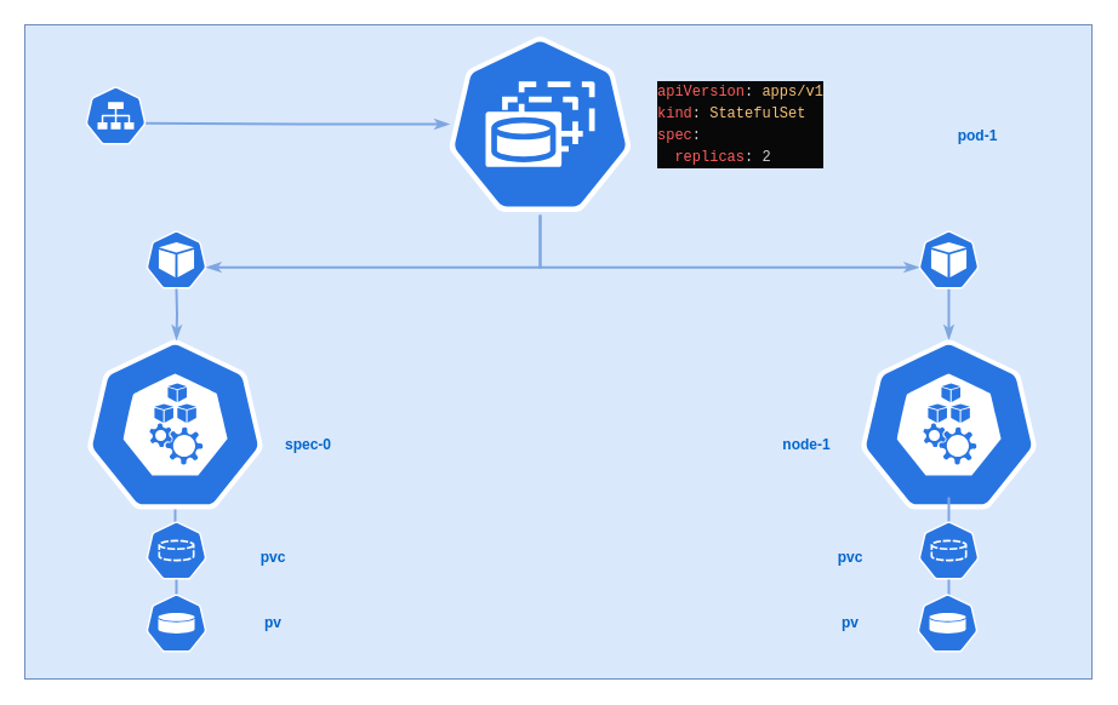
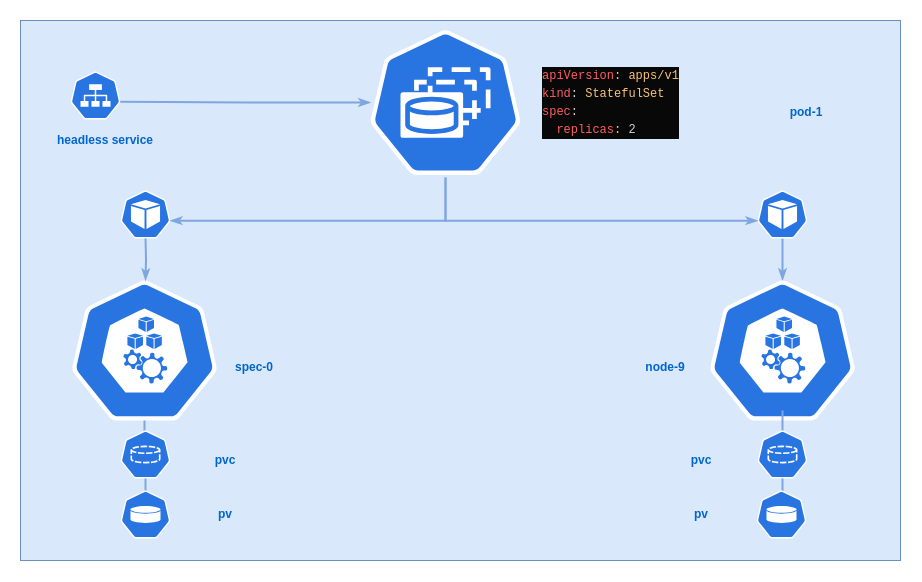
  <mxCell id="0" />
  <mxCell id="1" parent="0" />
  <mxCell id="2" value="" style="rounded=0;whiteSpace=wrap;html=1;fillColor=#dae8fc;strokeColor=#6c8ebf;" vertex="1" parent="1"><mxGeometry x="20" y="20" width="880" height="540" as="geometry" /></mxCell>
  <mxCell id="3" value="&lt;div style=&quot;color: rgb(248 , 248 , 242) ; background-color: rgb(8 , 8 , 8) ; font-family: &amp;#34;menlo&amp;#34; , &amp;#34;monaco&amp;#34; , &amp;#34;courier new&amp;#34; , monospace ; font-weight: normal ; font-size: 12px ; line-height: 18px&quot;&gt;&lt;div&gt;&lt;span style=&quot;color: #ff5e5e&quot;&gt;apiVersion&lt;/span&gt;&lt;span style=&quot;color: #d0d0d0&quot;&gt;:&lt;/span&gt;&lt;span style=&quot;color: #c5c8c6&quot;&gt; &lt;/span&gt;&lt;span style=&quot;color: #f7c376&quot;&gt;apps/v1&lt;/span&gt;&lt;/div&gt;&lt;div&gt;&lt;span style=&quot;color: #ff5e5e&quot;&gt;kind&lt;/span&gt;&lt;span style=&quot;color: #d0d0d0&quot;&gt;:&lt;/span&gt;&lt;span style=&quot;color: #c5c8c6&quot;&gt; &lt;/span&gt;&lt;span style=&quot;color: #f7c376&quot;&gt;StatefulSet&lt;/span&gt;&lt;/div&gt;&lt;div&gt;&lt;span style=&quot;color: #c5c8c6&quot;&gt;  &lt;/span&gt;&lt;span style=&quot;color: #ff5e5e&quot;&gt;spec&lt;/span&gt;&lt;span style=&quot;color: #d0d0d0&quot;&gt;:&lt;/span&gt;&lt;/div&gt;&lt;div&gt;&lt;span style=&quot;color: #c5c8c6&quot;&gt;&lt;/span&gt;&lt;span style=&quot;color: #ff5e5e&quot;&gt;&amp;nbsp; replicas&lt;/span&gt;&lt;span style=&quot;color: #d0d0d0&quot;&gt;: 2&lt;/span&gt;&lt;span style=&quot;color: rgb(197 , 200 , 198)&quot;&gt;&amp;nbsp;&lt;/span&gt;&lt;/div&gt;&lt;/div&gt;" style="text;whiteSpace=wrap;html=1;" vertex="1" parent="1"><mxGeometry x="540" y="60" width="160" height="110" as="geometry" /></mxCell>
  <mxCell id="4" value="" style="html=1;dashed=0;whitespace=wrap;fillColor=#2875E2;strokeColor=#ffffff;points=[[0.005,0.63,0],[0.1,0.2,0],[0.9,0.2,0],[0.5,0,0],[0.995,0.63,0],[0.72,0.99,0],[0.5,1,0],[0.28,0.99,0]];shape=mxgraph.kubernetes.icon;prIcon=node" vertex="1" parent="1"><mxGeometry x="69" y="280" width="150" height="140" as="geometry" /></mxCell>
  <mxCell id="5" style="edgeStyle=orthogonalEdgeStyle;rounded=0;orthogonalLoop=1;jettySize=auto;html=1;exitX=0.5;exitY=0;exitDx=0;exitDy=0;exitPerimeter=0;entryX=0.5;entryY=1;entryDx=0;entryDy=0;entryPerimeter=0;startArrow=classicThin;startFill=1;endArrow=none;endFill=0;strokeColor=#7EA6E0;strokeWidth=2;" edge="1" parent="1" source="6" target="19"><mxGeometry relative="1" as="geometry" /></mxCell>
  <mxCell id="6" value="" style="html=1;dashed=0;whitespace=wrap;fillColor=#2875E2;strokeColor=#ffffff;points=[[0.005,0.63,0],[0.1,0.2,0],[0.9,0.2,0],[0.5,0,0],[0.995,0.63,0],[0.72,0.99,0],[0.5,1,0],[0.28,0.99,0]];shape=mxgraph.kubernetes.icon;prIcon=node" vertex="1" parent="1"><mxGeometry x="707" y="280" width="150" height="140" as="geometry" /></mxCell>
  <mxCell id="7" value="" style="html=1;dashed=0;whitespace=wrap;fillColor=#2875E2;strokeColor=#ffffff;points=[[0.005,0.63,0],[0.1,0.2,0],[0.9,0.2,0],[0.5,0,0],[0.995,0.63,0],[0.72,0.99,0],[0.5,1,0],[0.28,0.99,0]];shape=mxgraph.kubernetes.icon;prIcon=svc" vertex="1" parent="1"><mxGeometry x="70" y="71" width="50" height="48" as="geometry" /></mxCell>
  <mxCell id="8" style="edgeStyle=orthogonalEdgeStyle;rounded=0;orthogonalLoop=1;jettySize=auto;html=1;entryX=0.995;entryY=0.63;entryDx=0;entryDy=0;entryPerimeter=0;strokeColor=#7EA6E0;strokeWidth=2;endArrow=none;endFill=0;startArrow=classicThin;startFill=1;" edge="1" parent="1" source="9" target="7"><mxGeometry relative="1" as="geometry" /></mxCell>
  <mxCell id="9" value="" style="html=1;dashed=0;whitespace=wrap;fillColor=#2875E2;strokeColor=#ffffff;points=[[0.005,0.63,0],[0.1,0.2,0],[0.9,0.2,0],[0.5,0,0],[0.995,0.63,0],[0.72,0.99,0],[0.5,1,0],[0.28,0.99,0]];shape=mxgraph.kubernetes.icon;prIcon=sts" vertex="1" parent="1"><mxGeometry x="370" y="27" width="150" height="150" as="geometry" /></mxCell>
  <mxCell id="10" style="edgeStyle=orthogonalEdgeStyle;rounded=0;orthogonalLoop=1;jettySize=auto;html=1;exitX=0.5;exitY=0;exitDx=0;exitDy=0;exitPerimeter=0;entryX=0.5;entryY=1;entryDx=0;entryDy=0;entryPerimeter=0;startArrow=none;startFill=0;endArrow=none;endFill=0;strokeColor=#7EA6E0;strokeWidth=2;" edge="1" parent="1" source="12" target="4"><mxGeometry relative="1" as="geometry" /></mxCell>
  <mxCell id="11" style="edgeStyle=orthogonalEdgeStyle;rounded=0;orthogonalLoop=1;jettySize=auto;html=1;exitX=0.5;exitY=1;exitDx=0;exitDy=0;exitPerimeter=0;startArrow=none;startFill=0;endArrow=none;endFill=0;strokeColor=#7EA6E0;strokeWidth=2;" edge="1" parent="1" source="12" target="13"><mxGeometry relative="1" as="geometry" /></mxCell>
  <mxCell id="12" value="" style="html=1;dashed=0;whitespace=wrap;fillColor=#2875E2;strokeColor=#ffffff;points=[[0.005,0.63,0],[0.1,0.2,0],[0.9,0.2,0],[0.5,0,0],[0.995,0.63,0],[0.72,0.99,0],[0.5,1,0],[0.28,0.99,0]];shape=mxgraph.kubernetes.icon;prIcon=pvc" vertex="1" parent="1"><mxGeometry x="120" y="430" width="50" height="48" as="geometry" /></mxCell>
  <mxCell id="13" value="" style="html=1;dashed=0;whitespace=wrap;fillColor=#2875E2;strokeColor=#ffffff;points=[[0.005,0.63,0],[0.1,0.2,0],[0.9,0.2,0],[0.5,0,0],[0.995,0.63,0],[0.72,0.99,0],[0.5,1,0],[0.28,0.99,0]];shape=mxgraph.kubernetes.icon;prIcon=pv" vertex="1" parent="1"><mxGeometry x="120" y="490" width="50" height="48" as="geometry" /></mxCell>
  <mxCell id="14" style="edgeStyle=orthogonalEdgeStyle;rounded=0;orthogonalLoop=1;jettySize=auto;html=1;exitX=0.5;exitY=0;exitDx=0;exitDy=0;exitPerimeter=0;startArrow=none;startFill=0;endArrow=none;endFill=0;strokeColor=#7EA6E0;strokeWidth=2;" edge="1" parent="1" source="15" target="6"><mxGeometry relative="1" as="geometry" /></mxCell>
  <mxCell id="15" value="" style="html=1;dashed=0;whitespace=wrap;fillColor=#2875E2;strokeColor=#ffffff;points=[[0.005,0.63,0],[0.1,0.2,0],[0.9,0.2,0],[0.5,0,0],[0.995,0.63,0],[0.72,0.99,0],[0.5,1,0],[0.28,0.99,0]];shape=mxgraph.kubernetes.icon;prIcon=pvc" vertex="1" parent="1"><mxGeometry x="757" y="430" width="50" height="48" as="geometry" /></mxCell>
  <mxCell id="16" style="edgeStyle=orthogonalEdgeStyle;rounded=0;orthogonalLoop=1;jettySize=auto;html=1;exitX=0.5;exitY=0;exitDx=0;exitDy=0;exitPerimeter=0;entryX=0.5;entryY=1;entryDx=0;entryDy=0;entryPerimeter=0;startArrow=none;startFill=0;endArrow=none;endFill=0;strokeColor=#7EA6E0;strokeWidth=2;" edge="1" parent="1" source="17" target="15"><mxGeometry relative="1" as="geometry" /></mxCell>
  <mxCell id="17" value="" style="html=1;dashed=0;whitespace=wrap;fillColor=#2875E2;strokeColor=#ffffff;points=[[0.005,0.63,0],[0.1,0.2,0],[0.9,0.2,0],[0.5,0,0],[0.995,0.63,0],[0.72,0.99,0],[0.5,1,0],[0.28,0.99,0]];shape=mxgraph.kubernetes.icon;prIcon=pv" vertex="1" parent="1"><mxGeometry x="756" y="490" width="50" height="48" as="geometry" /></mxCell>
  <mxCell id="18" value="" style="html=1;dashed=0;whitespace=wrap;fillColor=#2875E2;strokeColor=#ffffff;points=[[0.005,0.63,0],[0.1,0.2,0],[0.9,0.2,0],[0.5,0,0],[0.995,0.63,0],[0.72,0.99,0],[0.5,1,0],[0.28,0.99,0]];shape=mxgraph.kubernetes.icon;prIcon=pod" vertex="1" parent="1"><mxGeometry x="120" y="190" width="50" height="48" as="geometry" /></mxCell>
  <mxCell id="19" value="" style="html=1;dashed=0;whitespace=wrap;fillColor=#2875E2;strokeColor=#ffffff;points=[[0.005,0.63,0],[0.1,0.2,0],[0.9,0.2,0],[0.5,0,0],[0.995,0.63,0],[0.72,0.99,0],[0.5,1,0],[0.28,0.99,0]];shape=mxgraph.kubernetes.icon;prIcon=pod" vertex="1" parent="1"><mxGeometry x="757" y="190" width="50" height="48" as="geometry" /></mxCell>
  <mxCell id="20" style="edgeStyle=orthogonalEdgeStyle;rounded=0;orthogonalLoop=1;jettySize=auto;html=1;strokeColor=#7EA6E0;strokeWidth=2;endArrow=none;endFill=0;startArrow=classicThin;startFill=1;exitX=0.995;exitY=0.63;exitDx=0;exitDy=0;exitPerimeter=0;" edge="1" parent="1" source="18" target="9"><mxGeometry relative="1" as="geometry"><mxPoint x="500.25" y="370.76" as="sourcePoint" /><mxPoint x="250" y="370" as="targetPoint" /></mxGeometry></mxCell>
  <mxCell id="21" style="edgeStyle=orthogonalEdgeStyle;rounded=0;orthogonalLoop=1;jettySize=auto;html=1;strokeColor=#7EA6E0;strokeWidth=2;endArrow=none;endFill=0;startArrow=classicThin;startFill=1;exitX=0.005;exitY=0.63;exitDx=0;exitDy=0;exitPerimeter=0;entryX=0.5;entryY=1;entryDx=0;entryDy=0;entryPerimeter=0;" edge="1" parent="1" source="19" target="9"><mxGeometry relative="1" as="geometry"><mxPoint x="400" y="303.24" as="sourcePoint" /><mxPoint x="675.25" y="260" as="targetPoint" /></mxGeometry></mxCell>
  <mxCell id="22" style="edgeStyle=orthogonalEdgeStyle;rounded=0;orthogonalLoop=1;jettySize=auto;html=1;strokeColor=#7EA6E0;strokeWidth=2;endArrow=none;endFill=0;startArrow=classicThin;startFill=1;entryX=0.5;entryY=1;entryDx=0;entryDy=0;entryPerimeter=0;" edge="1" parent="1" target="18"><mxGeometry relative="1" as="geometry"><mxPoint x="145" y="280" as="sourcePoint" /><mxPoint x="520" y="300" as="targetPoint" /></mxGeometry></mxCell>
+ <mxCell id="23" value="&lt;font color=&quot;#0066cc&quot;&gt;&lt;b&gt;headless service&lt;/b&gt;&lt;/font&gt;" style="text;html=1;strokeColor=none;fillColor=none;align=center;verticalAlign=middle;whiteSpace=wrap;rounded=0;" vertex="1" parent="1"><mxGeometry x="50" y="130" width="110" height="20" as="geometry" /></mxCell>
  <mxCell id="24" value="&lt;font color=&quot;#0066cc&quot;&gt;&lt;b&gt;pod-1&lt;/b&gt;&lt;/font&gt;" style="text;html=1;strokeColor=none;fillColor=none;align=center;verticalAlign=middle;whiteSpace=wrap;rounded=0;" vertex="1" parent="1"><mxGeometry x="751" y="102" width="110" height="20" as="geometry" /></mxCell>
  <mxCell id="25" value="&lt;font color=&quot;#0066cc&quot;&gt;&lt;b&gt;spec-0&lt;/b&gt;&lt;/font&gt;" style="text;html=1;strokeColor=none;fillColor=none;align=center;verticalAlign=middle;whiteSpace=wrap;rounded=0;" vertex="1" parent="1"><mxGeometry x="199" y="357" width="110" height="20" as="geometry" /></mxCell>
- <mxCell id="26" value="&lt;font color=&quot;#0066cc&quot;&gt;&lt;b&gt;node-1&lt;/b&gt;&lt;/font&gt;" style="text;html=1;strokeColor=none;fillColor=none;align=center;verticalAlign=middle;whiteSpace=wrap;rounded=0;" vertex="1" parent="1"><mxGeometry x="610" y="357" width="110" height="20" as="geometry" /></mxCell>
+ <mxCell id="26" value="&lt;font color=&quot;#0066cc&quot;&gt;&lt;b&gt;node-9&lt;/b&gt;&lt;/font&gt;" style="text;html=1;strokeColor=none;fillColor=none;align=center;verticalAlign=middle;whiteSpace=wrap;rounded=0;" vertex="1" parent="1"><mxGeometry x="610" y="357" width="110" height="20" as="geometry" /></mxCell>
  <mxCell id="27" value="&lt;font color=&quot;#0066cc&quot;&gt;&lt;b&gt;pvc&lt;/b&gt;&lt;/font&gt;" style="text;html=1;strokeColor=none;fillColor=none;align=center;verticalAlign=middle;whiteSpace=wrap;rounded=0;" vertex="1" parent="1"><mxGeometry x="170" y="450" width="110" height="20" as="geometry" /></mxCell>
  <mxCell id="28" value="&lt;font color=&quot;#0066cc&quot;&gt;&lt;b&gt;pv&lt;/b&gt;&lt;/font&gt;" style="text;html=1;strokeColor=none;fillColor=none;align=center;verticalAlign=middle;whiteSpace=wrap;rounded=0;" vertex="1" parent="1"><mxGeometry x="170" y="504" width="110" height="20" as="geometry" /></mxCell>
  <mxCell id="29" value="&lt;font color=&quot;#0066cc&quot;&gt;&lt;b&gt;pvc&lt;/b&gt;&lt;/font&gt;" style="text;html=1;strokeColor=none;fillColor=none;align=center;verticalAlign=middle;whiteSpace=wrap;rounded=0;" vertex="1" parent="1"><mxGeometry x="646" y="450" width="110" height="20" as="geometry" /></mxCell>
  <mxCell id="30" value="&lt;font color=&quot;#0066cc&quot;&gt;&lt;b&gt;pv&lt;/b&gt;&lt;/font&gt;" style="text;html=1;strokeColor=none;fillColor=none;align=center;verticalAlign=middle;whiteSpace=wrap;rounded=0;" vertex="1" parent="1"><mxGeometry x="646" y="504" width="110" height="20" as="geometry" /></mxCell>
